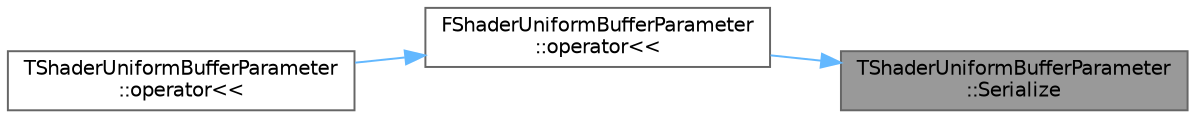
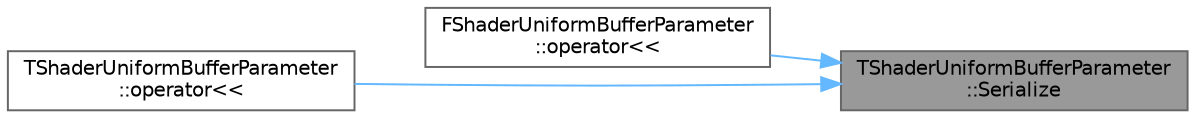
  digraph {
    rankdir=RL
    node [color=grey40 fillcolor=white fontname=Helvetica fontsize=10 shape=box style=filled]
    edge [color=steelblue1 dir=back fontname=Helvetica fontsize=10 labelfontname=Helvetica labelfontsize=10 style=solid]
    n1 [color=gray40 fillcolor=grey60 fontcolor=black height=0.2 label="TShaderUniformBufferParameter\l::Serialize" width=0.4]
    n2 [height=0.2 label="FShaderUniformBufferParameter\l::operator\<\<" width=0.4]
    n3 [height=0.2 label="TShaderUniformBufferParameter\l::operator\<\<" width=0.4]
    n1 -> n2
-   n2 -> n3
+   n1 -> n3
  }
